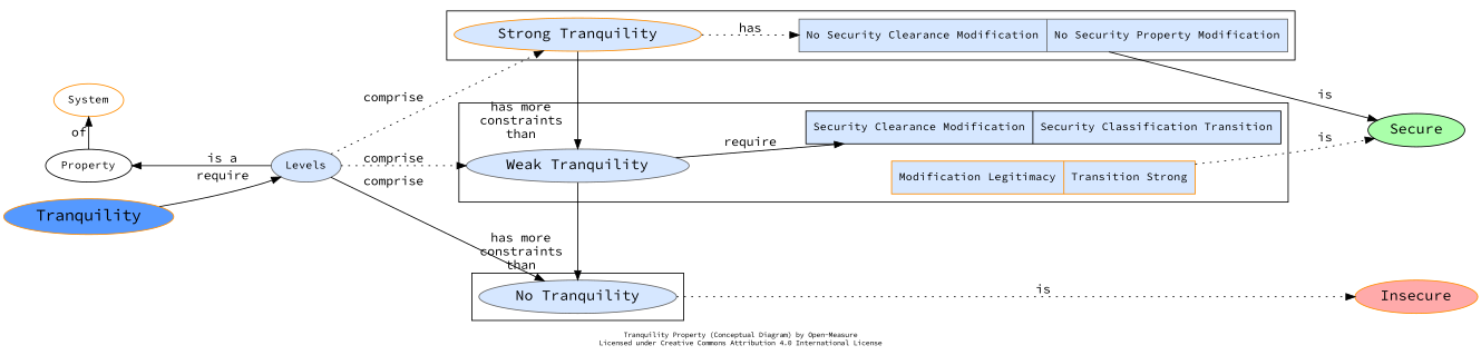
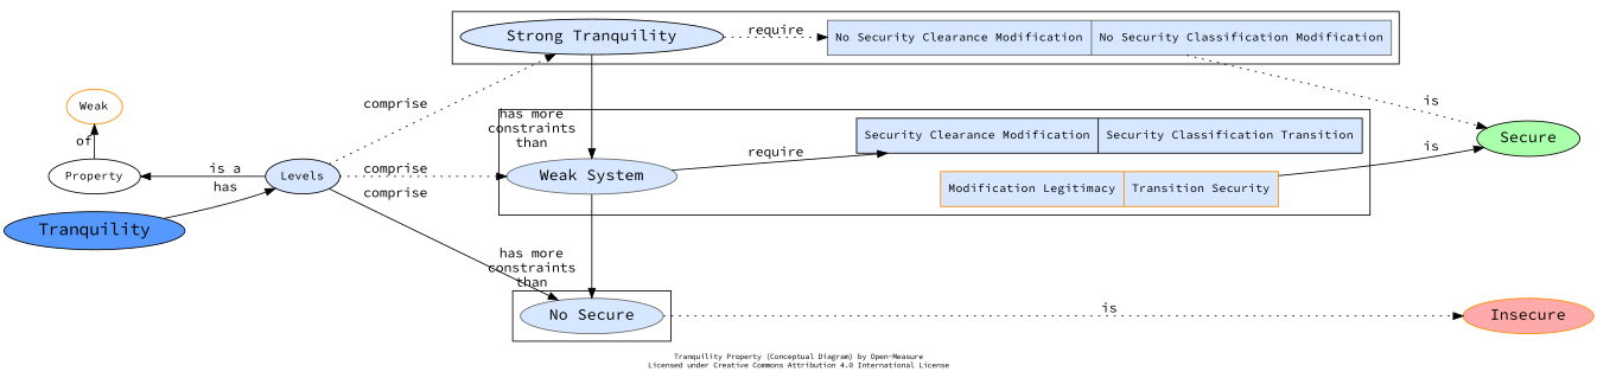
  digraph {
    compound=true
    fontname="Source Code Pro"
    fontsize=8
    label="Tranquility Property (Conceptual Diagram) by Open-Measure\nLicensed under Creative Commons Attribution 4.0 International License"
    newrank=true
    packmode=clust
    rankdir=LR
    ranksep=0
    splines=curve
    node [color=darkorange fillcolor="#d6e7ff" fontname="Source Code Pro" fontsize=12 shape=ellipse style=filled]
    edge [fontname="Source Code Pro" minlen=1 style=solid]
-   n1 [fillcolor="#ffffff" label=System]
+   n1 [fillcolor="#ffffff" label=Weak]
    n2 [color=black fillcolor="#ffffff" label=Property]
    n3 [color=black fillcolor="#aaffaa" fontsize=16 label=Secure]
    n4 [fillcolor="#ffaaaa" fontsize=16 label=Insecure]
-   n5 [fontsize=16 label="Strong Tranquility"]
-   n6 [color=gray40 fontsize=16 label="Weak Tranquility"]
-   n7 [color=gray40 fontsize=16 label="No Tranquility"]
-   n8 [color=gray40 fontcolor=black label="{No Security Clearance Modification|No Security Property Modification}" shape=record]
+   n5 [color=black fontsize=16 label="Strong Tranquility"]
+   n6 [color=gray40 fontsize=16 label="Weak System"]
+   n7 [color=gray40 fontsize=16 label="No Secure"]
+   n8 [color=gray40 fontcolor=black label="{No Security Clearance Modification|No Security Classification Modification}" shape=record]
    n9 [color=black fontcolor=black label="{Security Clearance Modification|Security Classification Transition}" shape=record]
-   n10 [fontcolor=black label="{Modification Legitimacy|Transition Strong}" shape=record]
-   n11 [color=gray40 label=Levels]
-   n12 [fillcolor="#5599ff" fontsize=18 label=Tranquility]
+   n10 [fontcolor=black label="{Modification Legitimacy|Transition Security}" shape=record]
+   n11 [color=black label=Levels]
+   n12 [color=black fillcolor="#5599ff" fontsize=18 label=Tranquility]
    subgraph sub_1 {
      rank=same
      n1
      n2
    }
    subgraph sub_2 {
      rank=same
      n3
      n4
    }
    subgraph cluster_3 {
      color=black
      label=""
      n5
      n8
    }
    subgraph sub_4 {
      rank=same
      n5
      n6
      n7
    }
    subgraph cluster_5 {
      color=black
      label=""
      n6
      n9
      n10
    }
    subgraph cluster_6 {
      color=black
      label=""
      n7
    }
    subgraph sub_7 {
      rank=same
      n8
      n9
    }
    n1 -> n2 [dir=back label="  of  " weight=10]
    n2 -> n11 [dir=back label="  is a  " weight=10]
    n5 -> n6 [labelloc=b minlen=3 xlabel="  has more  \n  constraints  \n  than  "]
-   n5 -> n8 [label="  has  " style=dotted]
+   n5 -> n8 [label="  require  " style=dotted]
    n6 -> n7 [labelloc=b minlen=3 xlabel="  has more  \n  constraints  \n  than  "]
    n6 -> n9 [label="  require  "]
    n7 -> n4 [label="  is  " style=dotted]
-   n8 -> n3 [label="  is  "]
-   n10 -> n3 [label="  is  " style=dotted]
+   n8 -> n3 [label="  is  " style=dotted]
+   n10 -> n3 [label="  is  "]
    n11 -> n5 [label="  comprise  " style=dotted]
    n11 -> n6 [label="  comprise  " style=dotted]
    n11 -> n7 [label="  comprise  "]
-   n12 -> n11 [label="  require  "]
+   n12 -> n11 [label="  has  "]
  }
